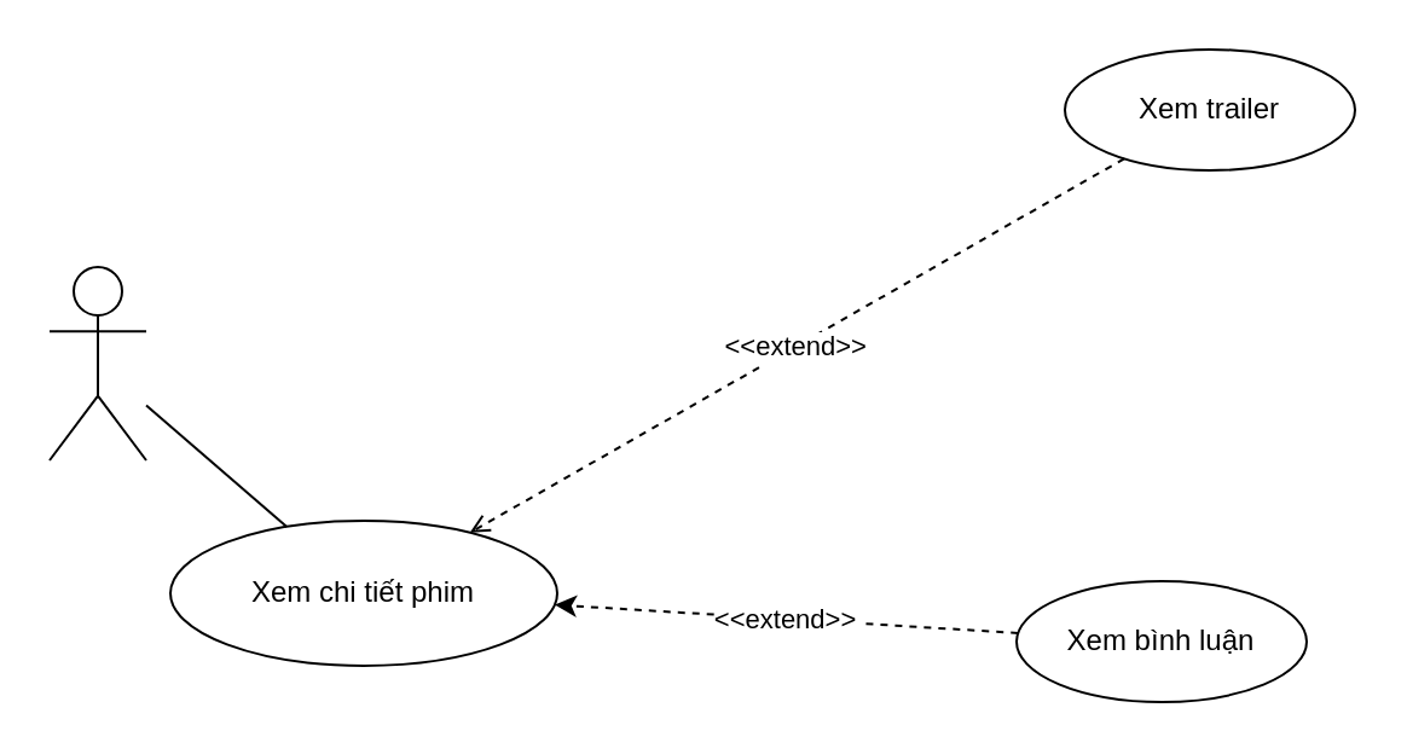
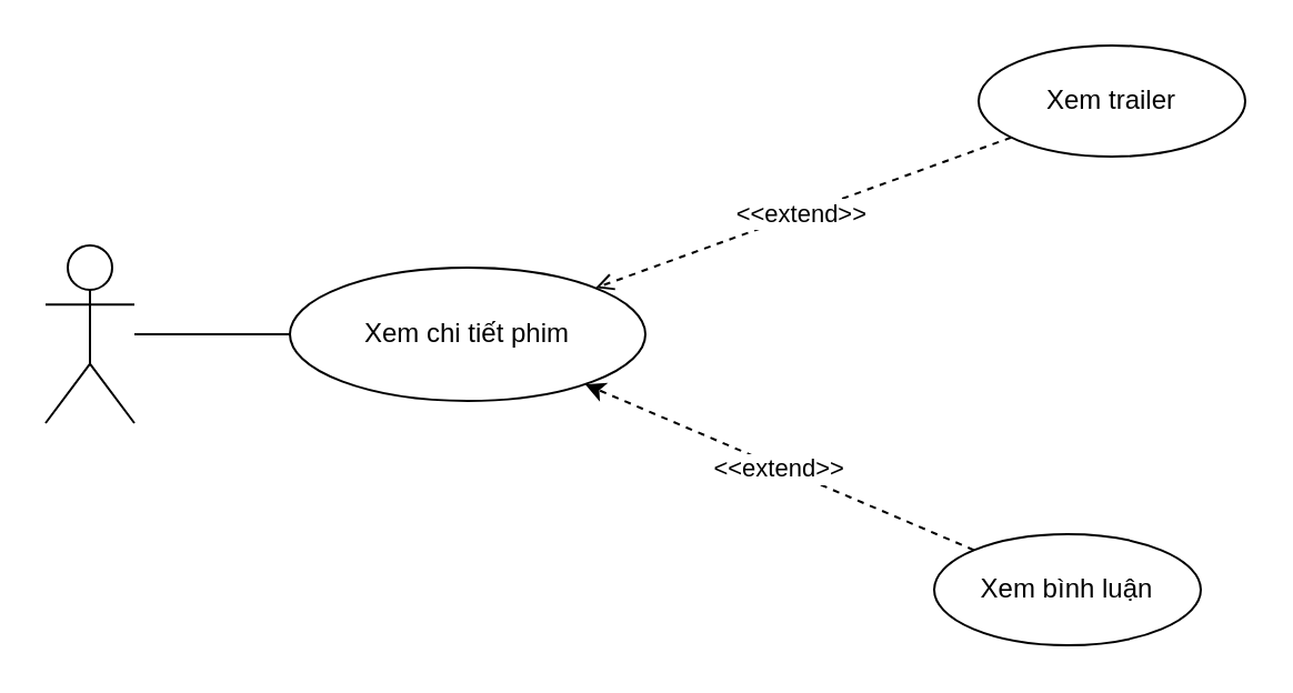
  <mxCell id="0" />
  <mxCell id="1" parent="0" />
  <mxCell id="2" value="" style="shape=umlActor;" parent="1" vertex="1"><mxGeometry x="20" y="110" width="40" height="80" as="geometry" /></mxCell>
- <mxCell id="3" value="Xem chi tiết phim" style="ellipse;whiteSpace=wrap;html=1;" parent="1" vertex="1"><mxGeometry x="70" y="215" width="160" height="60" as="geometry" /></mxCell>
+ <mxCell id="3" value="Xem chi tiết phim" style="ellipse;whiteSpace=wrap;html=1;" parent="1" vertex="1"><mxGeometry x="130" y="120" width="160" height="60" as="geometry" /></mxCell>
  <mxCell id="4" value="Xem trailer" style="ellipse;whiteSpace=wrap;html=1;" parent="1" vertex="1"><mxGeometry x="440" y="20" width="120" height="50" as="geometry" /></mxCell>
  <mxCell id="5" value="Xem bình luận" style="ellipse;whiteSpace=wrap;html=1;" parent="1" vertex="1"><mxGeometry x="420" y="240" width="120" height="50" as="geometry" /></mxCell>
  <mxCell id="6" value="" style="endArrow=none;" parent="1" source="2" target="3" edge="1"><mxGeometry relative="1" as="geometry" /></mxCell>
  <mxCell id="7" value="&lt;&lt;extend&gt;&gt;" style="endArrow=open;dashed=1;" parent="1" source="4" target="3" edge="1"><mxGeometry relative="1" as="geometry" /></mxCell>
  <mxCell id="8" value="&lt;&lt;extend&gt;&gt;" style="endArrow=classic;dashed=1;" parent="1" source="5" target="3" edge="1"><mxGeometry relative="1" as="geometry" /></mxCell>
